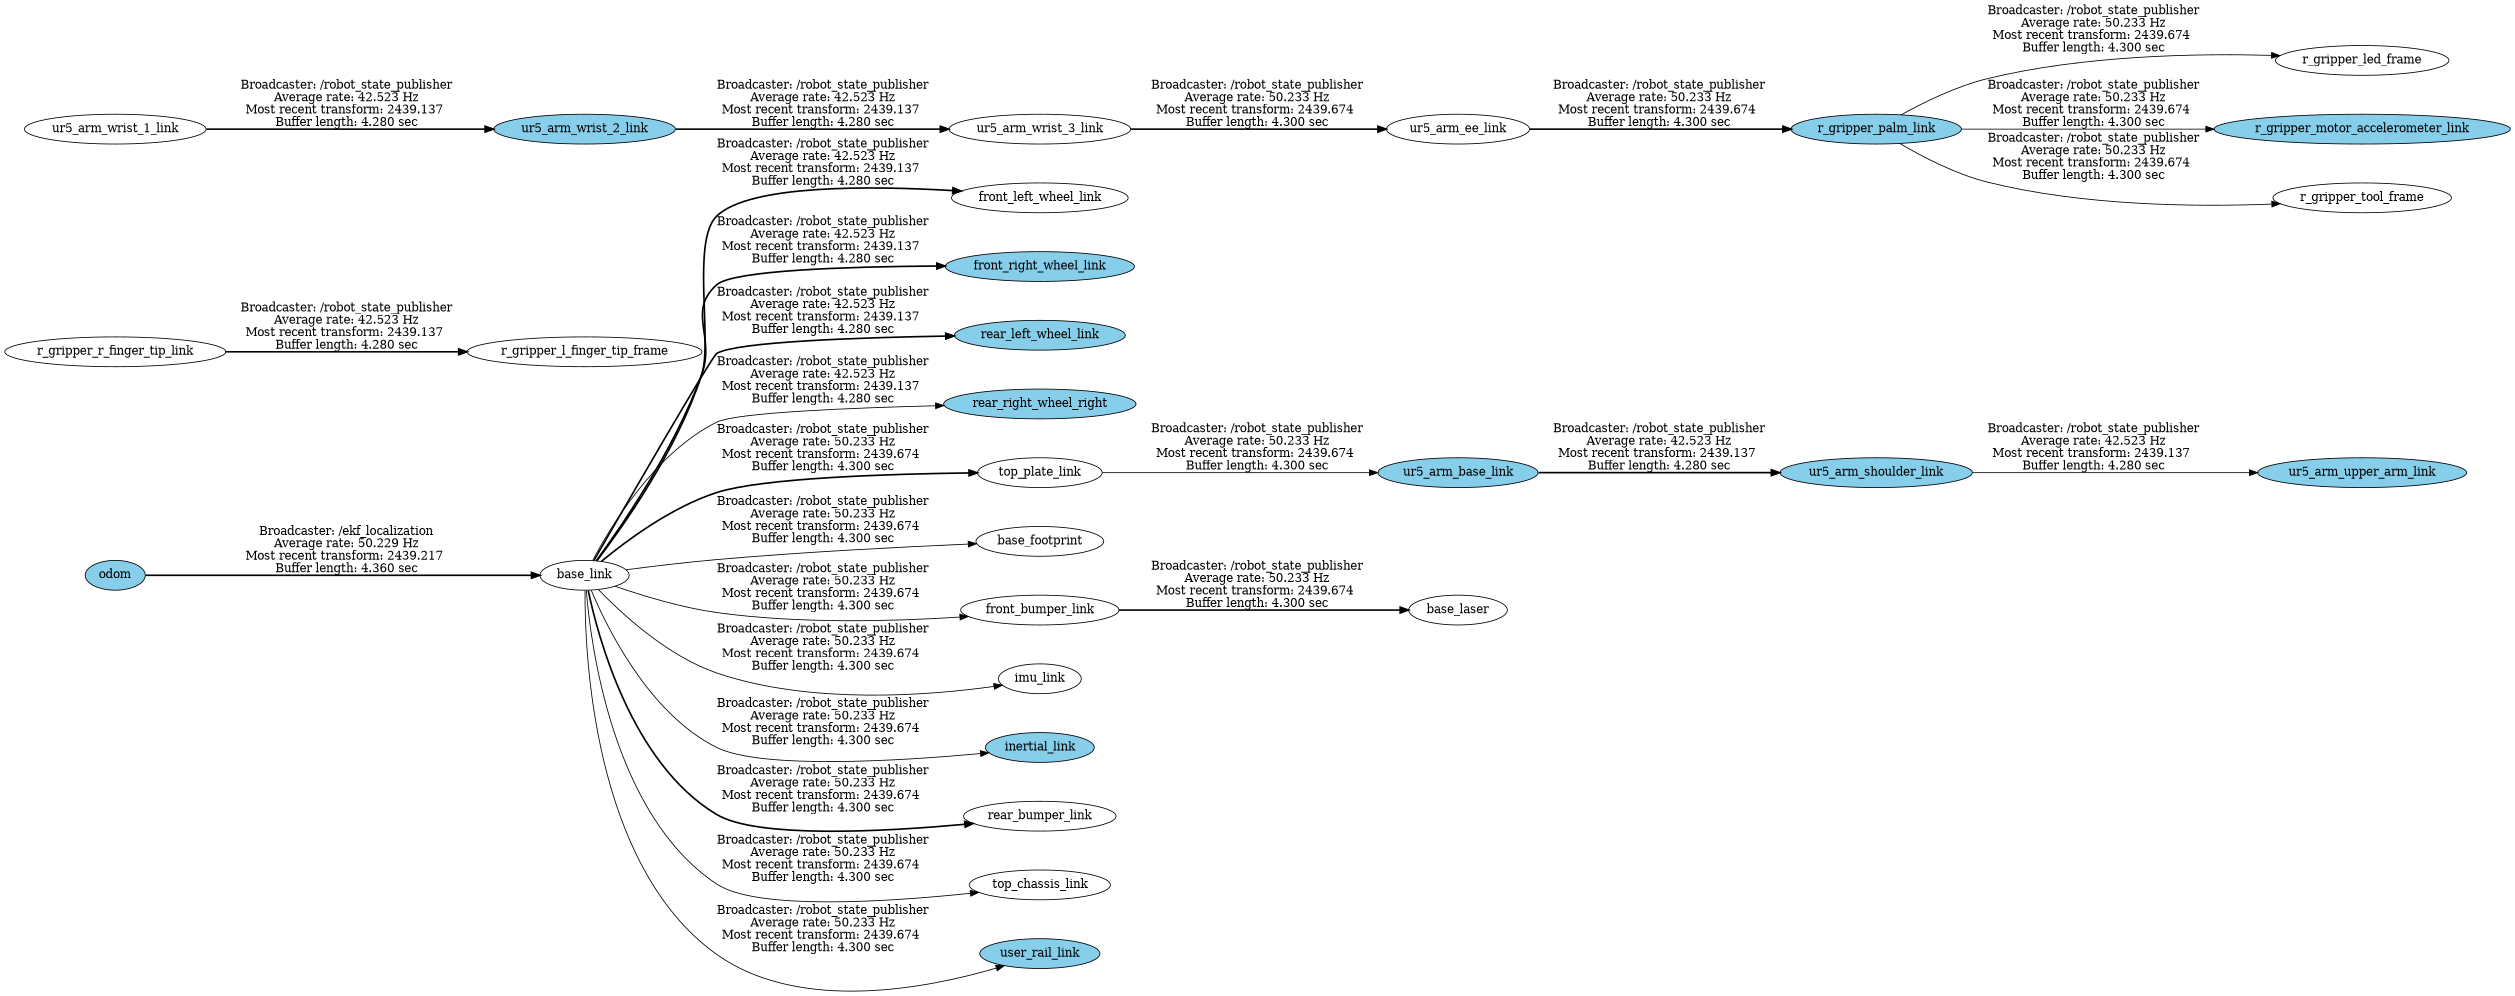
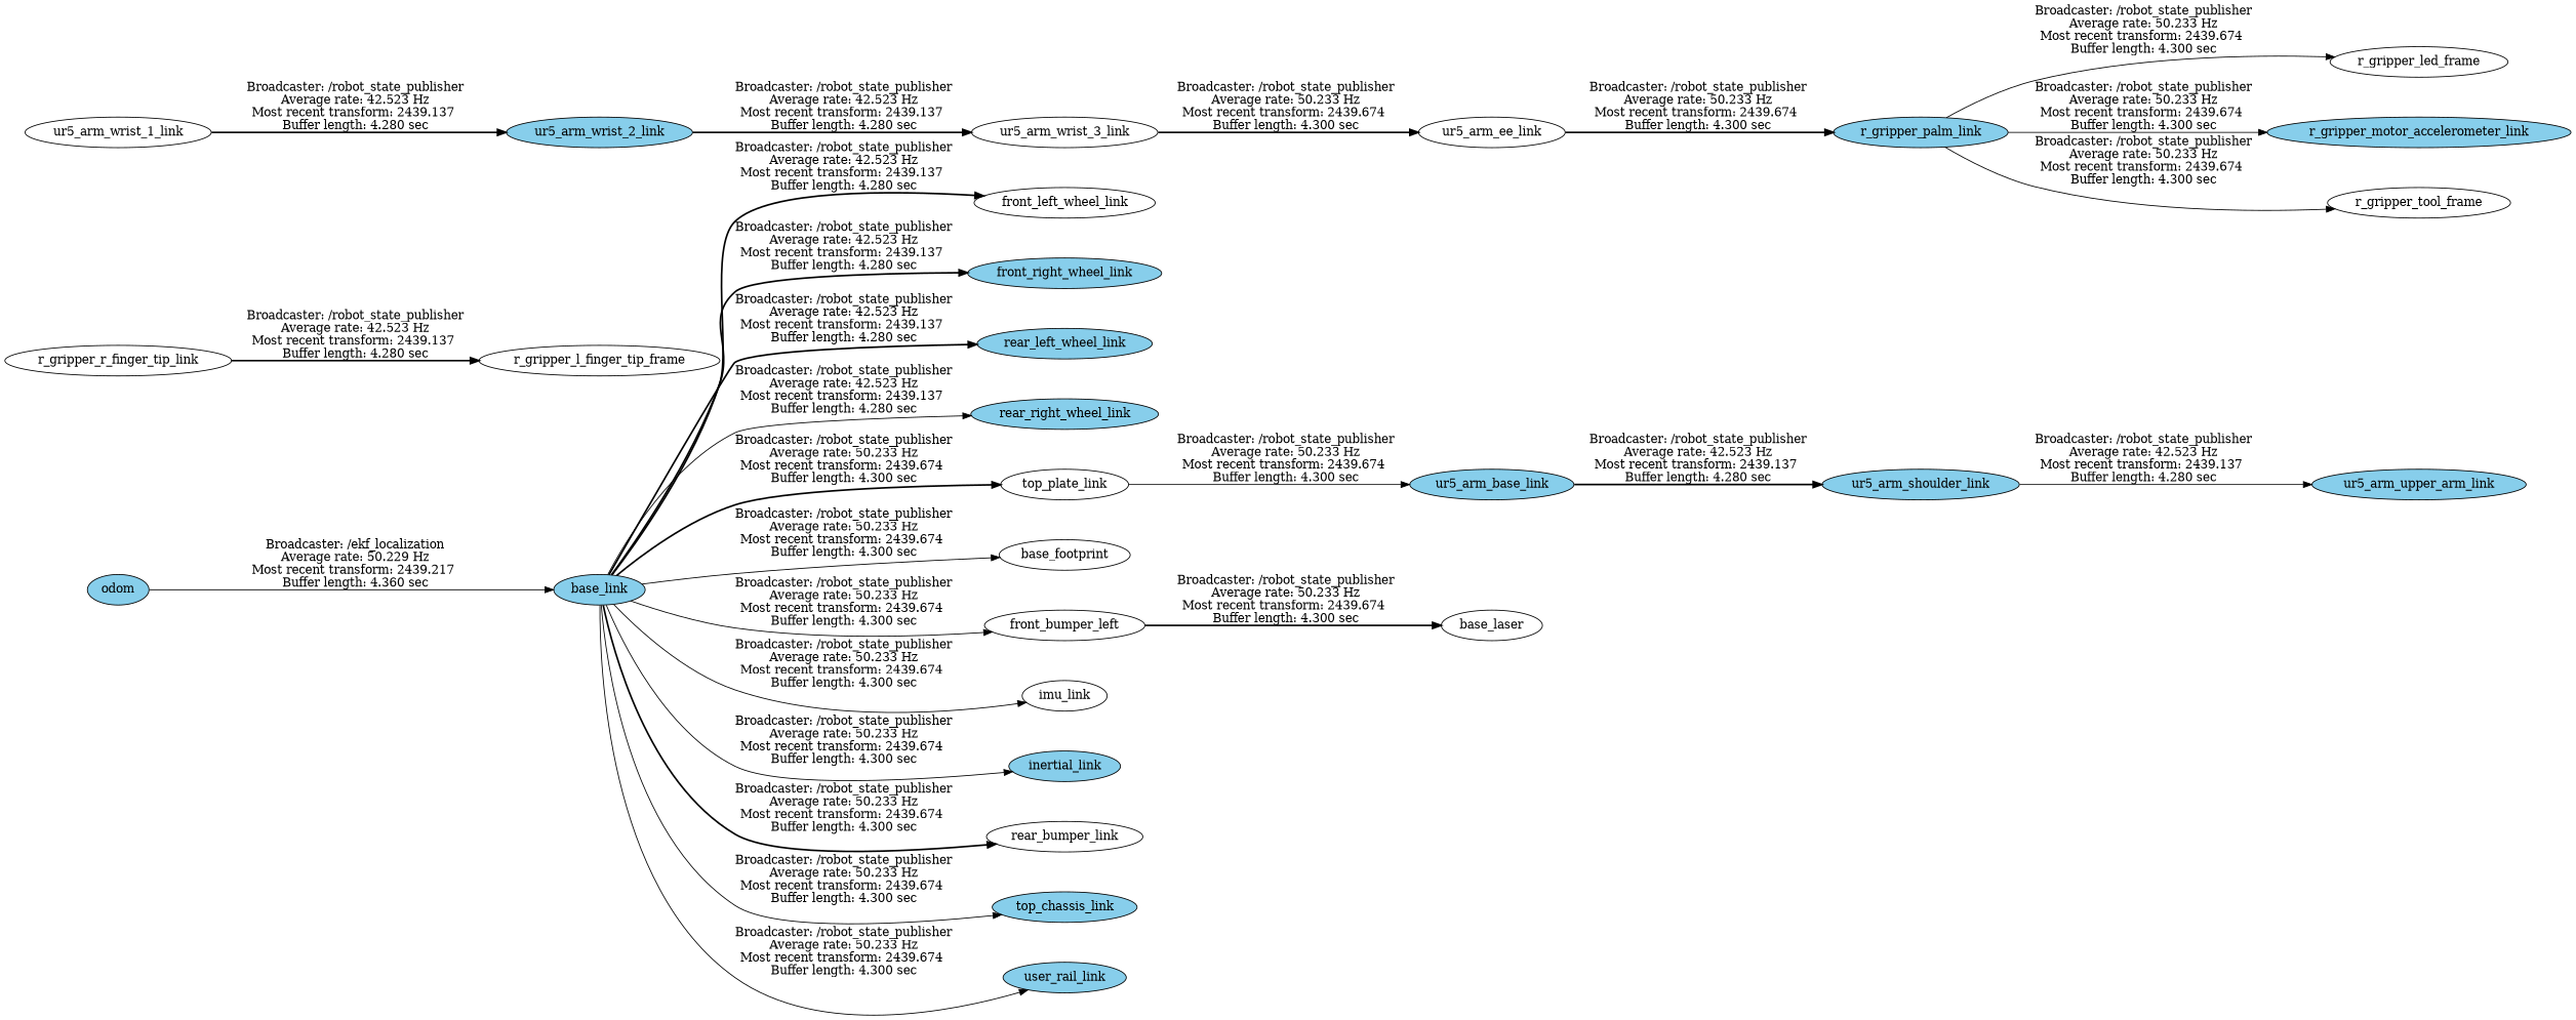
  digraph {
    rankdir=LR
    node [fillcolor=white style=filled]
    edge [style=solid]
    odom [fillcolor=skyblue]
-   base_link
+   base_link [fillcolor=skyblue]
    front_left_wheel_link
    front_right_wheel_link [fillcolor=skyblue]
    rear_left_wheel_link [fillcolor=skyblue]
-   rear_right_wheel_link [fillcolor=skyblue label=rear_right_wheel_right]
+   rear_right_wheel_link [fillcolor=skyblue]
    top_plate_link
    base_footprint
-   front_bumper_link
+   front_bumper_link [label=front_bumper_left]
    imu_link
    inertial_link [fillcolor=skyblue]
    rear_bumper_link
-   top_chassis_link
+   top_chassis_link [fillcolor=skyblue]
    user_rail_link [fillcolor=skyblue]
    ur5_arm_base_link [fillcolor=skyblue]
    base_laser
    r_gripper_r_finger_tip_link
    r_gripper_l_finger_tip_frame
    ur5_arm_upper_arm_link [fillcolor=skyblue]
    ur5_arm_wrist_2_link [fillcolor=skyblue]
    ur5_arm_wrist_1_link
    ur5_arm_shoulder_link [fillcolor=skyblue]
    ur5_arm_wrist_3_link
    ur5_arm_ee_link
    r_gripper_palm_link [fillcolor=skyblue]
    r_gripper_led_frame
    r_gripper_motor_accelerometer_link [fillcolor=skyblue]
    r_gripper_tool_frame
-   odom -> base_link [label="Broadcaster: /ekf_localization\nAverage rate: 50.229 Hz\nMost recent transform: 2439.217 \nBuffer length: 4.360 sec\n" style=bold]
+   odom -> base_link [label="Broadcaster: /ekf_localization\nAverage rate: 50.229 Hz\nMost recent transform: 2439.217 \nBuffer length: 4.360 sec\n"]
    base_link -> front_left_wheel_link [label="Broadcaster: /robot_state_publisher\nAverage rate: 42.523 Hz\nMost recent transform: 2439.137 \nBuffer length: 4.280 sec\n" style=bold]
    base_link -> front_right_wheel_link [label="Broadcaster: /robot_state_publisher\nAverage rate: 42.523 Hz\nMost recent transform: 2439.137 \nBuffer length: 4.280 sec\n" style=bold]
    base_link -> rear_left_wheel_link [label="Broadcaster: /robot_state_publisher\nAverage rate: 42.523 Hz\nMost recent transform: 2439.137 \nBuffer length: 4.280 sec\n" style=bold]
    base_link -> rear_right_wheel_link [label="Broadcaster: /robot_state_publisher\nAverage rate: 42.523 Hz\nMost recent transform: 2439.137 \nBuffer length: 4.280 sec\n"]
    base_link -> top_plate_link [label="Broadcaster: /robot_state_publisher\nAverage rate: 50.233 Hz\nMost recent transform: 2439.674 \nBuffer length: 4.300 sec\n" style=bold]
    base_link -> base_footprint [label="Broadcaster: /robot_state_publisher\nAverage rate: 50.233 Hz\nMost recent transform: 2439.674 \nBuffer length: 4.300 sec\n"]
    base_link -> front_bumper_link [label="Broadcaster: /robot_state_publisher\nAverage rate: 50.233 Hz\nMost recent transform: 2439.674 \nBuffer length: 4.300 sec\n"]
    base_link -> imu_link [label="Broadcaster: /robot_state_publisher\nAverage rate: 50.233 Hz\nMost recent transform: 2439.674 \nBuffer length: 4.300 sec\n"]
    base_link -> inertial_link [label="Broadcaster: /robot_state_publisher\nAverage rate: 50.233 Hz\nMost recent transform: 2439.674 \nBuffer length: 4.300 sec\n"]
    base_link -> rear_bumper_link [label="Broadcaster: /robot_state_publisher\nAverage rate: 50.233 Hz\nMost recent transform: 2439.674 \nBuffer length: 4.300 sec\n" style=bold]
    base_link -> top_chassis_link [label="Broadcaster: /robot_state_publisher\nAverage rate: 50.233 Hz\nMost recent transform: 2439.674 \nBuffer length: 4.300 sec\n"]
    base_link -> user_rail_link [label="Broadcaster: /robot_state_publisher\nAverage rate: 50.233 Hz\nMost recent transform: 2439.674 \nBuffer length: 4.300 sec\n"]
    top_plate_link -> ur5_arm_base_link [label="Broadcaster: /robot_state_publisher\nAverage rate: 50.233 Hz\nMost recent transform: 2439.674 \nBuffer length: 4.300 sec\n"]
    front_bumper_link -> base_laser [label="Broadcaster: /robot_state_publisher\nAverage rate: 50.233 Hz\nMost recent transform: 2439.674 \nBuffer length: 4.300 sec\n" style=bold]
    ur5_arm_base_link -> ur5_arm_shoulder_link [label="Broadcaster: /robot_state_publisher\nAverage rate: 42.523 Hz\nMost recent transform: 2439.137 \nBuffer length: 4.280 sec\n" style=bold]
    r_gripper_r_finger_tip_link -> r_gripper_l_finger_tip_frame [label="Broadcaster: /robot_state_publisher\nAverage rate: 42.523 Hz\nMost recent transform: 2439.137 \nBuffer length: 4.280 sec\n" style=bold]
    ur5_arm_wrist_2_link -> ur5_arm_wrist_3_link [label="Broadcaster: /robot_state_publisher\nAverage rate: 42.523 Hz\nMost recent transform: 2439.137 \nBuffer length: 4.280 sec\n" style=bold]
    ur5_arm_wrist_1_link -> ur5_arm_wrist_2_link [label="Broadcaster: /robot_state_publisher\nAverage rate: 42.523 Hz\nMost recent transform: 2439.137 \nBuffer length: 4.280 sec\n" style=bold]
    ur5_arm_shoulder_link -> ur5_arm_upper_arm_link [label="Broadcaster: /robot_state_publisher\nAverage rate: 42.523 Hz\nMost recent transform: 2439.137 \nBuffer length: 4.280 sec\n"]
    ur5_arm_wrist_3_link -> ur5_arm_ee_link [label="Broadcaster: /robot_state_publisher\nAverage rate: 50.233 Hz\nMost recent transform: 2439.674 \nBuffer length: 4.300 sec\n" style=bold]
    ur5_arm_ee_link -> r_gripper_palm_link [label="Broadcaster: /robot_state_publisher\nAverage rate: 50.233 Hz\nMost recent transform: 2439.674 \nBuffer length: 4.300 sec\n" style=bold]
    r_gripper_palm_link -> r_gripper_led_frame [label="Broadcaster: /robot_state_publisher\nAverage rate: 50.233 Hz\nMost recent transform: 2439.674 \nBuffer length: 4.300 sec\n"]
    r_gripper_palm_link -> r_gripper_motor_accelerometer_link [label="Broadcaster: /robot_state_publisher\nAverage rate: 50.233 Hz\nMost recent transform: 2439.674 \nBuffer length: 4.300 sec\n"]
    r_gripper_palm_link -> r_gripper_tool_frame [label="Broadcaster: /robot_state_publisher\nAverage rate: 50.233 Hz\nMost recent transform: 2439.674 \nBuffer length: 4.300 sec\n"]
  }
